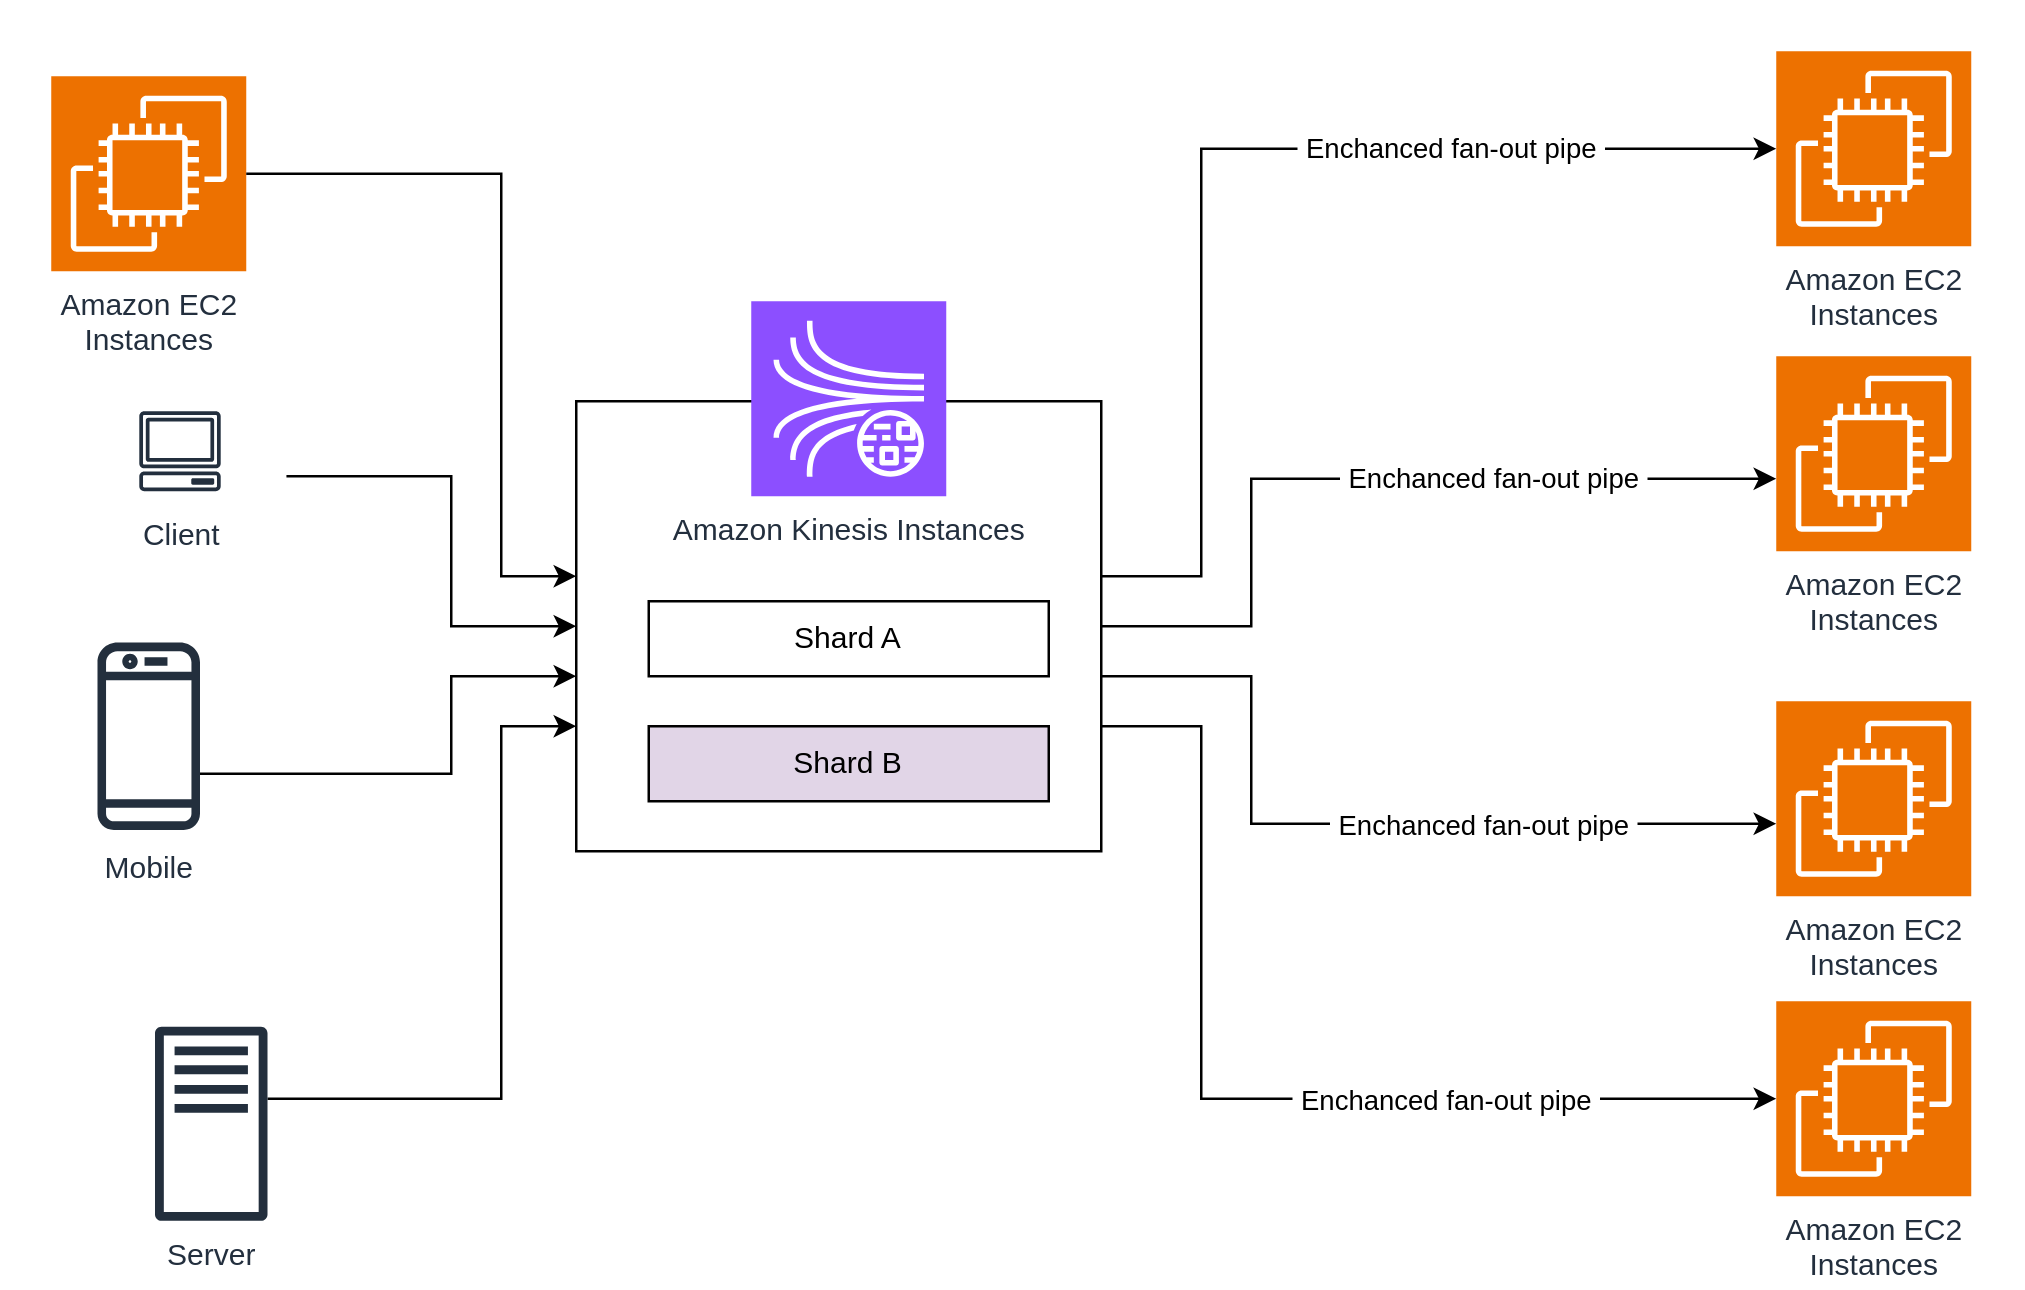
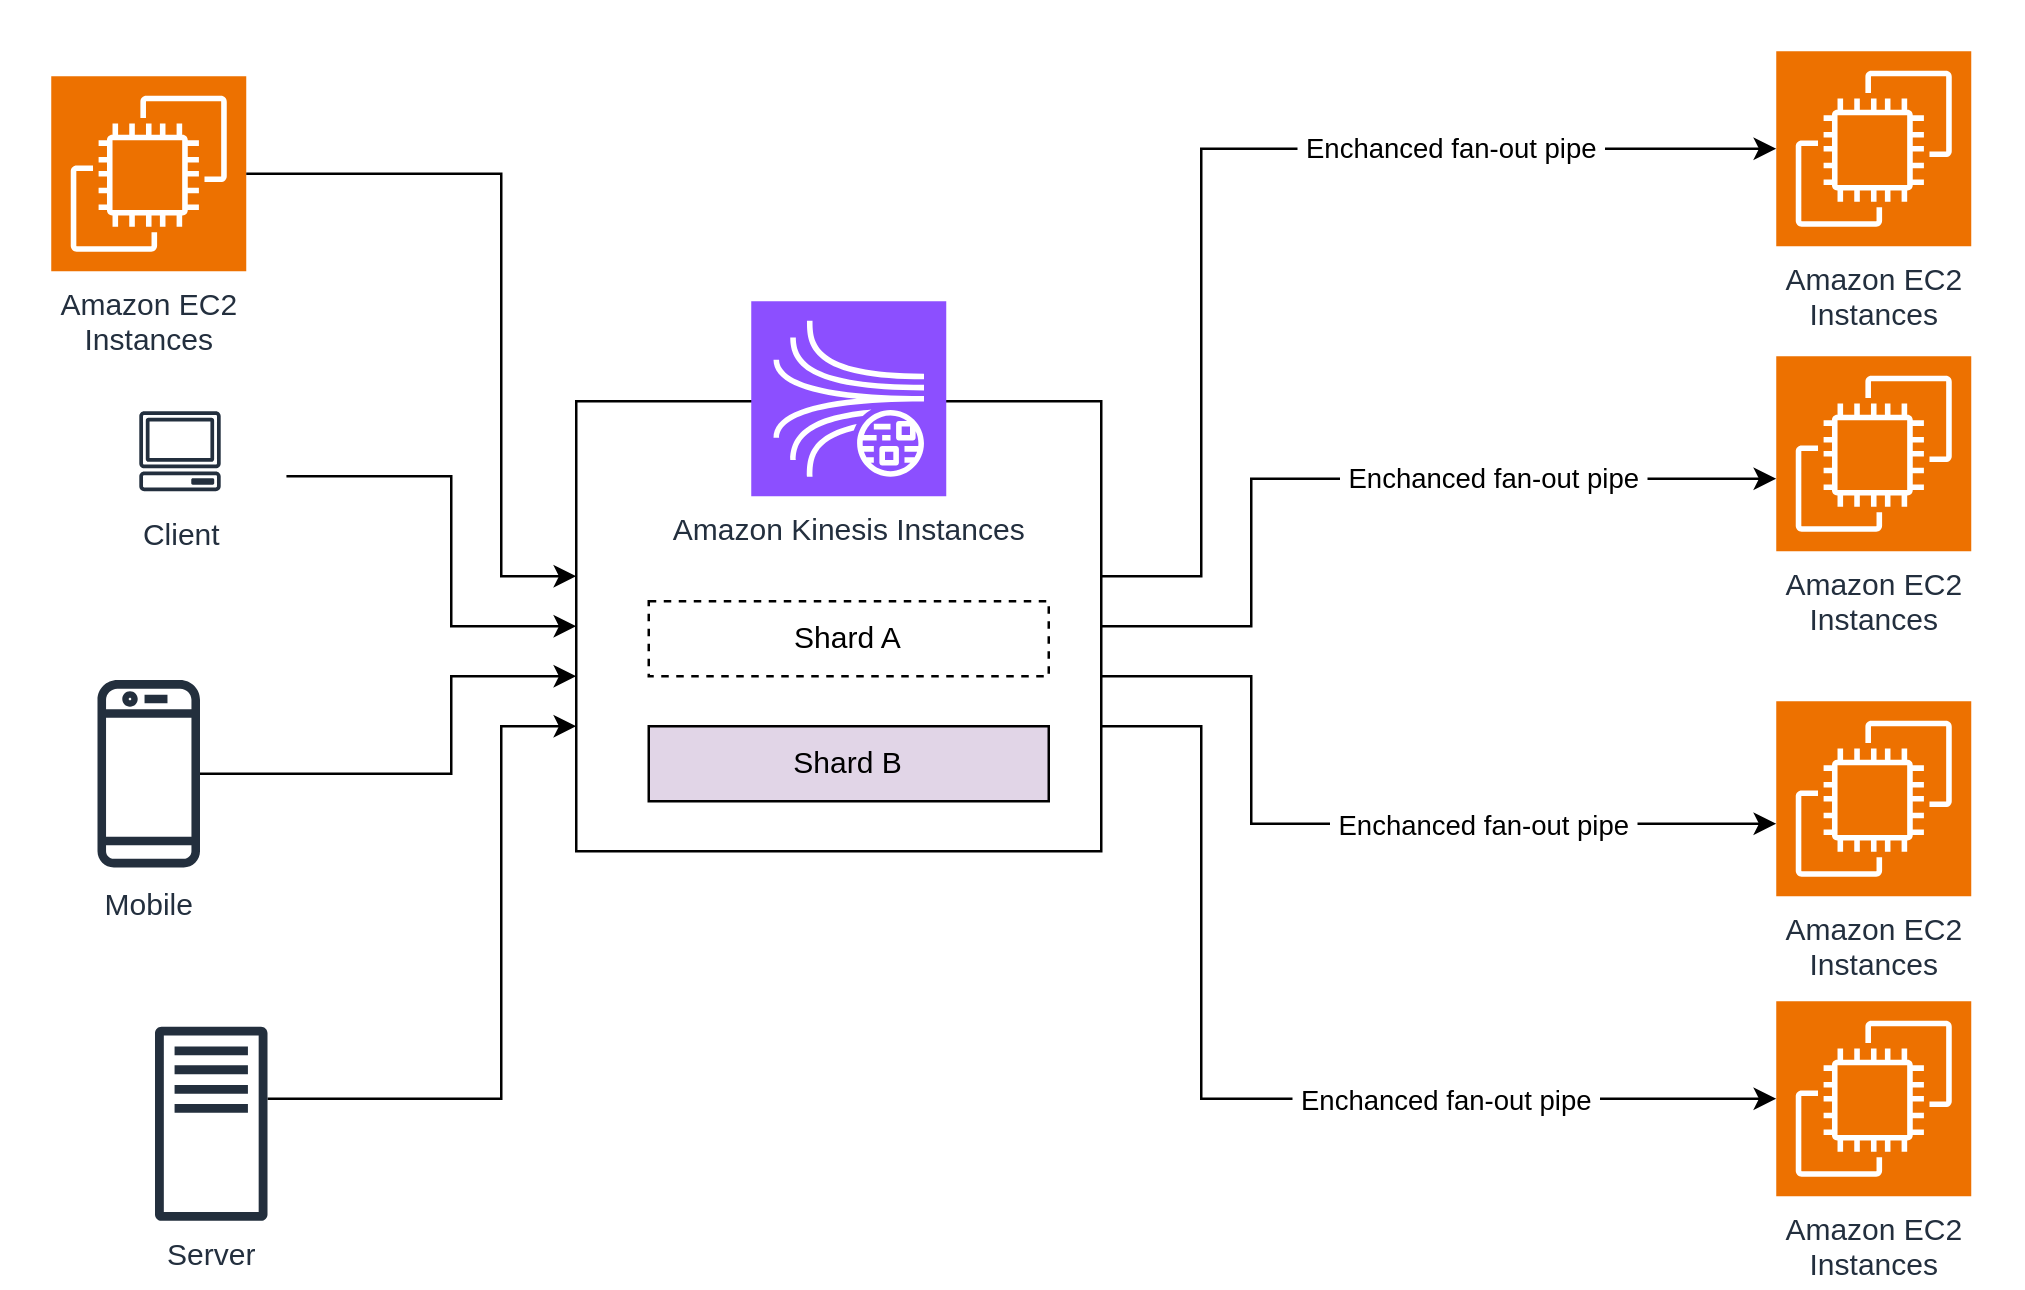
  <mxCell id="0" />
  <mxCell id="1" parent="0" />
  <mxCell id="2" style="edgeStyle=orthogonalEdgeStyle;rounded=0;orthogonalLoop=1;jettySize=auto;html=1;" edge="1" parent="1" source="12" target="9"><mxGeometry relative="1" as="geometry"><Array as="points"><mxPoint x="200" y="439" /><mxPoint x="200" y="290" /></Array></mxGeometry></mxCell>
  <mxCell id="3" style="edgeStyle=orthogonalEdgeStyle;rounded=0;orthogonalLoop=1;jettySize=auto;html=1;" edge="1" parent="1" source="11" target="9"><mxGeometry relative="1" as="geometry"><Array as="points"><mxPoint x="180" y="309" /><mxPoint x="180" y="270" /></Array></mxGeometry></mxCell>
  <mxCell id="4" style="edgeStyle=orthogonalEdgeStyle;rounded=0;orthogonalLoop=1;jettySize=auto;html=1;" edge="1" parent="1" source="10" target="9"><mxGeometry relative="1" as="geometry"><Array as="points"><mxPoint x="180" y="190" /><mxPoint x="180" y="250" /></Array></mxGeometry></mxCell>
  <mxCell id="5" style="edgeStyle=orthogonalEdgeStyle;rounded=0;orthogonalLoop=1;jettySize=auto;html=1;" edge="1" parent="1" source="9" target="19"><mxGeometry relative="1" as="geometry"><Array as="points"><mxPoint x="500" y="250" /><mxPoint x="500" y="191" /></Array></mxGeometry></mxCell>
  <mxCell id="6" value="&amp;nbsp;Enchanced fan-out pipe&amp;nbsp;" style="edgeLabel;html=1;align=center;verticalAlign=middle;resizable=0;points=[];" vertex="1" connectable="0" parent="5"><mxGeometry x="0.307" y="-3" relative="1" as="geometry"><mxPoint y="-4" as="offset" /></mxGeometry></mxCell>
  <mxCell id="7" style="edgeStyle=orthogonalEdgeStyle;rounded=0;orthogonalLoop=1;jettySize=auto;html=1;" edge="1" parent="1" source="9" target="20"><mxGeometry relative="1" as="geometry"><Array as="points"><mxPoint x="500" y="270" /><mxPoint x="500" y="329" /></Array></mxGeometry></mxCell>
  <mxCell id="8" value="&amp;nbsp;Enchanced fan-out pipe&amp;nbsp;" style="edgeLabel;html=1;align=center;verticalAlign=middle;resizable=0;points=[];" vertex="1" connectable="0" parent="7"><mxGeometry x="0.283" y="-1" relative="1" as="geometry"><mxPoint y="-1" as="offset" /></mxGeometry></mxCell>
  <mxCell id="9" value="" style="rounded=0;whiteSpace=wrap;html=1;strokeColor=default;fillColor=none;" vertex="1" parent="1"><mxGeometry x="230" y="160" width="210" height="180" as="geometry" /></mxCell>
  <mxCell id="10" value="Client" style="sketch=0;outlineConnect=0;fontColor=#232F3E;gradientColor=none;strokeColor=#232F3E;fillColor=#ffffff;dashed=0;verticalLabelPosition=bottom;verticalAlign=top;align=center;html=1;fontSize=12;fontStyle=0;aspect=fixed;shape=mxgraph.aws4.resourceIcon;resIcon=mxgraph.aws4.client;" vertex="1" parent="1"><mxGeometry x="29" y="160" width="85" height="40" as="geometry" /></mxCell>
- <mxCell id="11" value="Mobile" style="sketch=0;outlineConnect=0;fontColor=#232F3E;gradientColor=none;fillColor=#232F3D;strokeColor=none;dashed=0;verticalLabelPosition=bottom;verticalAlign=top;align=center;html=1;fontSize=12;fontStyle=0;aspect=fixed;pointerEvents=1;shape=mxgraph.aws4.mobile_client;" vertex="1" parent="1"><mxGeometry x="38.5" y="255" width="41" height="78" as="geometry" /></mxCell>
+ <mxCell id="11" value="Mobile" style="sketch=0;outlineConnect=0;fontColor=#232F3E;gradientColor=none;fillColor=#232F3D;strokeColor=none;dashed=0;verticalLabelPosition=bottom;verticalAlign=top;align=center;html=1;fontSize=12;fontStyle=0;aspect=fixed;pointerEvents=1;shape=mxgraph.aws4.mobile_client;" vertex="1" parent="1"><mxGeometry x="38.5" y="270" width="41" height="78" as="geometry" /></mxCell>
  <mxCell id="12" value="Server" style="sketch=0;outlineConnect=0;fontColor=#232F3E;gradientColor=none;fillColor=#232F3D;strokeColor=none;dashed=0;verticalLabelPosition=bottom;verticalAlign=top;align=center;html=1;fontSize=12;fontStyle=0;aspect=fixed;pointerEvents=1;shape=mxgraph.aws4.traditional_server;" vertex="1" parent="1"><mxGeometry x="61.5" y="410" width="45" height="78" as="geometry" /></mxCell>
  <mxCell id="13" value="Amazon EC2&lt;div&gt;Instances&lt;/div&gt;" style="sketch=0;points=[[0,0,0],[0.25,0,0],[0.5,0,0],[0.75,0,0],[1,0,0],[0,1,0],[0.25,1,0],[0.5,1,0],[0.75,1,0],[1,1,0],[0,0.25,0],[0,0.5,0],[0,0.75,0],[1,0.25,0],[1,0.5,0],[1,0.75,0]];outlineConnect=0;fontColor=#232F3E;fillColor=#ED7100;strokeColor=#ffffff;dashed=0;verticalLabelPosition=bottom;verticalAlign=top;align=center;html=1;fontSize=12;fontStyle=0;aspect=fixed;shape=mxgraph.aws4.resourceIcon;resIcon=mxgraph.aws4.ec2;" vertex="1" parent="1"><mxGeometry x="20" y="30" width="78" height="78" as="geometry" /></mxCell>
- <mxCell id="14" value="Shard A" style="rounded=0;whiteSpace=wrap;html=1;" vertex="1" parent="1"><mxGeometry x="259" y="240" width="160" height="30" as="geometry" /></mxCell>
+ <mxCell id="14" value="Shard A" style="rounded=0;whiteSpace=wrap;html=1;dashed=1;" vertex="1" parent="1"><mxGeometry x="259" y="240" width="160" height="30" as="geometry" /></mxCell>
  <mxCell id="15" value="Shard B" style="rounded=0;whiteSpace=wrap;html=1;fillColor=#e1d5e7;" vertex="1" parent="1"><mxGeometry x="259" y="290" width="160" height="30" as="geometry" /></mxCell>
  <mxCell id="16" value="Amazon Kinesis Instances" style="sketch=0;points=[[0,0,0],[0.25,0,0],[0.5,0,0],[0.75,0,0],[1,0,0],[0,1,0],[0.25,1,0],[0.5,1,0],[0.75,1,0],[1,1,0],[0,0.25,0],[0,0.5,0],[0,0.75,0],[1,0.25,0],[1,0.5,0],[1,0.75,0]];outlineConnect=0;fontColor=#232F3E;fillColor=#8C4FFF;strokeColor=#ffffff;dashed=0;verticalLabelPosition=bottom;verticalAlign=top;align=center;html=1;fontSize=12;fontStyle=0;aspect=fixed;shape=mxgraph.aws4.resourceIcon;resIcon=mxgraph.aws4.kinesis_data_streams;" vertex="1" parent="1"><mxGeometry x="300" y="120" width="78" height="78" as="geometry" /></mxCell>
  <mxCell id="17" style="edgeStyle=orthogonalEdgeStyle;rounded=0;orthogonalLoop=1;jettySize=auto;html=1;exitX=1;exitY=0.5;exitDx=0;exitDy=0;exitPerimeter=0;" edge="1" parent="1" source="13" target="9"><mxGeometry relative="1" as="geometry"><Array as="points"><mxPoint x="200" y="69" /><mxPoint x="200" y="230" /></Array></mxGeometry></mxCell>
  <mxCell id="18" value="Amazon EC2&lt;div&gt;Instances&lt;/div&gt;" style="sketch=0;points=[[0,0,0],[0.25,0,0],[0.5,0,0],[0.75,0,0],[1,0,0],[0,1,0],[0.25,1,0],[0.5,1,0],[0.75,1,0],[1,1,0],[0,0.25,0],[0,0.5,0],[0,0.75,0],[1,0.25,0],[1,0.5,0],[1,0.75,0]];outlineConnect=0;fontColor=#232F3E;fillColor=#ED7100;strokeColor=#ffffff;dashed=0;verticalLabelPosition=bottom;verticalAlign=top;align=center;html=1;fontSize=12;fontStyle=0;aspect=fixed;shape=mxgraph.aws4.resourceIcon;resIcon=mxgraph.aws4.ec2;" vertex="1" parent="1"><mxGeometry x="710" y="20" width="78" height="78" as="geometry" /></mxCell>
  <mxCell id="19" value="Amazon EC2&lt;div&gt;Instances&lt;/div&gt;" style="sketch=0;points=[[0,0,0],[0.25,0,0],[0.5,0,0],[0.75,0,0],[1,0,0],[0,1,0],[0.25,1,0],[0.5,1,0],[0.75,1,0],[1,1,0],[0,0.25,0],[0,0.5,0],[0,0.75,0],[1,0.25,0],[1,0.5,0],[1,0.75,0]];outlineConnect=0;fontColor=#232F3E;fillColor=#ED7100;strokeColor=#ffffff;dashed=0;verticalLabelPosition=bottom;verticalAlign=top;align=center;html=1;fontSize=12;fontStyle=0;aspect=fixed;shape=mxgraph.aws4.resourceIcon;resIcon=mxgraph.aws4.ec2;" vertex="1" parent="1"><mxGeometry x="710" y="142" width="78" height="78" as="geometry" /></mxCell>
  <mxCell id="20" value="Amazon EC2&lt;div&gt;Instances&lt;/div&gt;" style="sketch=0;points=[[0,0,0],[0.25,0,0],[0.5,0,0],[0.75,0,0],[1,0,0],[0,1,0],[0.25,1,0],[0.5,1,0],[0.75,1,0],[1,1,0],[0,0.25,0],[0,0.5,0],[0,0.75,0],[1,0.25,0],[1,0.5,0],[1,0.75,0]];outlineConnect=0;fontColor=#232F3E;fillColor=#ED7100;strokeColor=#ffffff;dashed=0;verticalLabelPosition=bottom;verticalAlign=top;align=center;html=1;fontSize=12;fontStyle=0;aspect=fixed;shape=mxgraph.aws4.resourceIcon;resIcon=mxgraph.aws4.ec2;" vertex="1" parent="1"><mxGeometry x="710" y="280" width="78" height="78" as="geometry" /></mxCell>
  <mxCell id="21" value="Amazon EC2&lt;div&gt;Instances&lt;/div&gt;" style="sketch=0;points=[[0,0,0],[0.25,0,0],[0.5,0,0],[0.75,0,0],[1,0,0],[0,1,0],[0.25,1,0],[0.5,1,0],[0.75,1,0],[1,1,0],[0,0.25,0],[0,0.5,0],[0,0.75,0],[1,0.25,0],[1,0.5,0],[1,0.75,0]];outlineConnect=0;fontColor=#232F3E;fillColor=#ED7100;strokeColor=#ffffff;dashed=0;verticalLabelPosition=bottom;verticalAlign=top;align=center;html=1;fontSize=12;fontStyle=0;aspect=fixed;shape=mxgraph.aws4.resourceIcon;resIcon=mxgraph.aws4.ec2;" vertex="1" parent="1"><mxGeometry x="710" y="400" width="78" height="78" as="geometry" /></mxCell>
  <mxCell id="22" value="&amp;nbsp;Enchanced fan-out pipe&amp;nbsp;" style="edgeStyle=orthogonalEdgeStyle;rounded=0;orthogonalLoop=1;jettySize=auto;html=1;entryX=0;entryY=0.5;entryDx=0;entryDy=0;entryPerimeter=0;" edge="1" parent="1" source="9" target="18"><mxGeometry x="0.41" relative="1" as="geometry"><Array as="points"><mxPoint x="480" y="230" /><mxPoint x="480" y="59" /></Array><mxPoint as="offset" /></mxGeometry></mxCell>
  <mxCell id="23" style="edgeStyle=orthogonalEdgeStyle;rounded=0;orthogonalLoop=1;jettySize=auto;html=1;entryX=0;entryY=0.5;entryDx=0;entryDy=0;entryPerimeter=0;" edge="1" parent="1" source="9" target="21"><mxGeometry relative="1" as="geometry"><Array as="points"><mxPoint x="480" y="290" /><mxPoint x="480" y="439" /></Array></mxGeometry></mxCell>
  <mxCell id="24" value="&amp;nbsp;Enchanced fan-out pipe&amp;nbsp;" style="edgeLabel;html=1;align=center;verticalAlign=middle;resizable=0;points=[];" vertex="1" connectable="0" parent="23"><mxGeometry x="0.365" y="3" relative="1" as="geometry"><mxPoint y="3" as="offset" /></mxGeometry></mxCell>
